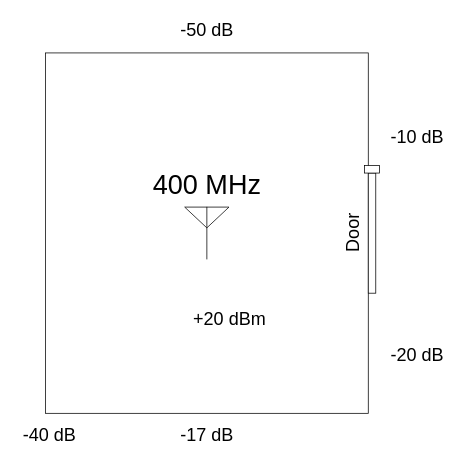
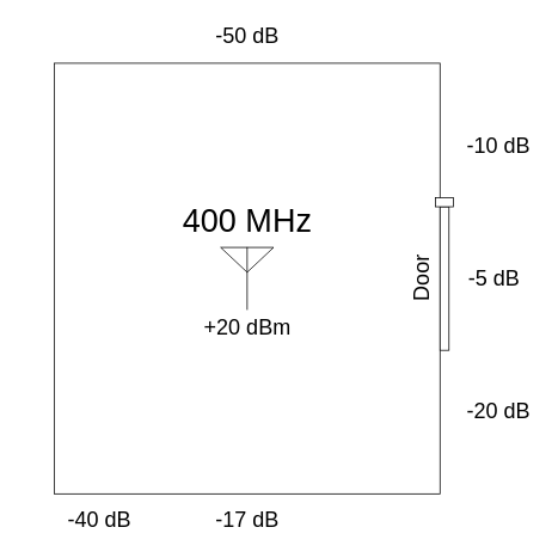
  <mxCell id="0" />
  <mxCell id="1" parent="0" />
  <mxCell id="2" value="" style="rounded=0;whiteSpace=wrap;html=1;" parent="1" vertex="1"><mxGeometry x="60" y="70" width="430" height="480" as="geometry" /></mxCell>
  <mxCell id="3" value="" style="rounded=0;whiteSpace=wrap;html=1;" parent="1" vertex="1"><mxGeometry x="490" y="230" width="10" height="160" as="geometry" /></mxCell>
  <mxCell id="4" value="" style="rounded=0;whiteSpace=wrap;html=1;" parent="1" vertex="1"><mxGeometry x="485" y="220" width="20" height="10" as="geometry" /></mxCell>
  <mxCell id="5" value="&lt;font style=&quot;font-size: 36px;&quot;&gt;400 MHz&lt;/font&gt;" style="text;html=1;align=center;verticalAlign=middle;resizable=0;points=[];autosize=1;strokeColor=none;fillColor=none;" parent="1" vertex="1"><mxGeometry x="190" y="215" width="170" height="60" as="geometry" /></mxCell>
- <mxCell id="7" value="&lt;font style=&quot;font-size: 24px;&quot;&gt;-10 dB&lt;/font&gt;" style="text;html=1;align=center;verticalAlign=middle;resizable=0;points=[];autosize=1;strokeColor=none;fillColor=none;" parent="1" vertex="1"><mxGeometry x="510" y="163" width="90" height="40" as="geometry" /></mxCell>
- <mxCell id="8" value="&lt;font style=&quot;font-size: 24px;&quot;&gt;-20 dB&lt;/font&gt;" style="text;html=1;align=center;verticalAlign=middle;resizable=0;points=[];autosize=1;strokeColor=none;fillColor=none;" parent="1" vertex="1"><mxGeometry x="510" y="453" width="90" height="40" as="geometry" /></mxCell>
+ <mxCell id="6" value="&lt;font style=&quot;font-size: 24px;&quot;&gt;-5 dB&lt;/font&gt;" style="text;html=1;align=center;verticalAlign=middle;resizable=0;points=[];autosize=1;strokeColor=none;fillColor=none;" parent="1" vertex="1"><mxGeometry x="510" y="290" width="80" height="40" as="geometry" /></mxCell>
+ <mxCell id="7" value="&lt;font style=&quot;font-size: 24px;&quot;&gt;-10 dB&lt;/font&gt;" style="text;html=1;align=center;verticalAlign=middle;resizable=0;points=[];autosize=1;strokeColor=none;fillColor=none;" parent="1" vertex="1"><mxGeometry x="510" y="143" width="90" height="40" as="geometry" /></mxCell>
+ <mxCell id="8" value="&lt;font style=&quot;font-size: 24px;&quot;&gt;-20 dB&lt;/font&gt;" style="text;html=1;align=center;verticalAlign=middle;resizable=0;points=[];autosize=1;strokeColor=none;fillColor=none;" parent="1" vertex="1"><mxGeometry x="510" y="438" width="90" height="40" as="geometry" /></mxCell>
  <mxCell id="9" value="&lt;font style=&quot;font-size: 24px;&quot;&gt;-50 dB&lt;/font&gt;" style="text;html=1;align=center;verticalAlign=middle;resizable=0;points=[];autosize=1;strokeColor=none;fillColor=none;" parent="1" vertex="1"><mxGeometry x="230" y="20" width="90" height="40" as="geometry" /></mxCell>
  <mxCell id="10" value="&lt;font style=&quot;font-size: 24px;&quot;&gt;-17 dB&lt;/font&gt;" style="text;html=1;align=center;verticalAlign=middle;resizable=0;points=[];autosize=1;strokeColor=none;fillColor=none;" parent="1" vertex="1"><mxGeometry x="230" y="560" width="90" height="40" as="geometry" /></mxCell>
- <mxCell id="11" value="&lt;font style=&quot;font-size: 24px;&quot;&gt;-40 dB&lt;/font&gt;" style="text;html=1;align=center;verticalAlign=middle;resizable=0;points=[];autosize=1;strokeColor=none;fillColor=none;" parent="1" vertex="1"><mxGeometry x="20" y="560" width="90" height="40" as="geometry" /></mxCell>
- <mxCell id="12" value="&lt;font style=&quot;font-size: 24px;&quot;&gt;+20 dBm&lt;/font&gt;" style="text;html=1;align=center;verticalAlign=middle;resizable=0;points=[];autosize=1;strokeColor=none;fillColor=none;" parent="1" vertex="1"><mxGeometry x="245" y="405" width="120" height="40" as="geometry" /></mxCell>
+ <mxCell id="11" value="&lt;font style=&quot;font-size: 24px;&quot;&gt;-40 dB&lt;/font&gt;" style="text;html=1;align=center;verticalAlign=middle;resizable=0;points=[];autosize=1;strokeColor=none;fillColor=none;" parent="1" vertex="1"><mxGeometry x="65" y="560" width="90" height="40" as="geometry" /></mxCell>
+ <mxCell id="12" value="&lt;font style=&quot;font-size: 24px;&quot;&gt;+20 dBm&lt;/font&gt;" style="text;html=1;align=center;verticalAlign=middle;resizable=0;points=[];autosize=1;strokeColor=none;fillColor=none;" parent="1" vertex="1"><mxGeometry x="215" y="345" width="120" height="40" as="geometry" /></mxCell>
  <mxCell id="13" value="&lt;font style=&quot;font-size: 24px;&quot;&gt;Door&lt;/font&gt;" style="text;html=1;align=center;verticalAlign=middle;resizable=0;points=[];autosize=1;strokeColor=none;fillColor=none;rotation=270;" parent="1" vertex="1"><mxGeometry x="430" y="290" width="80" height="40" as="geometry" /></mxCell>
  <mxCell id="14" value="" style="verticalLabelPosition=bottom;shadow=0;dashed=0;align=center;html=1;verticalAlign=top;shape=mxgraph.electrical.radio.aerial_-_antenna_2;" parent="1" vertex="1"><mxGeometry x="245.5" y="275" width="59" height="70" as="geometry" /></mxCell>
